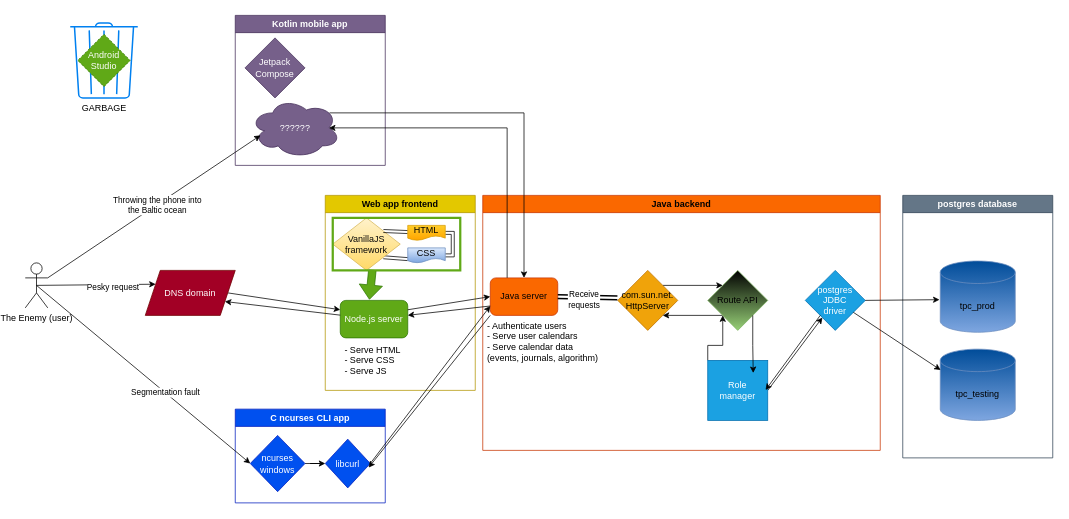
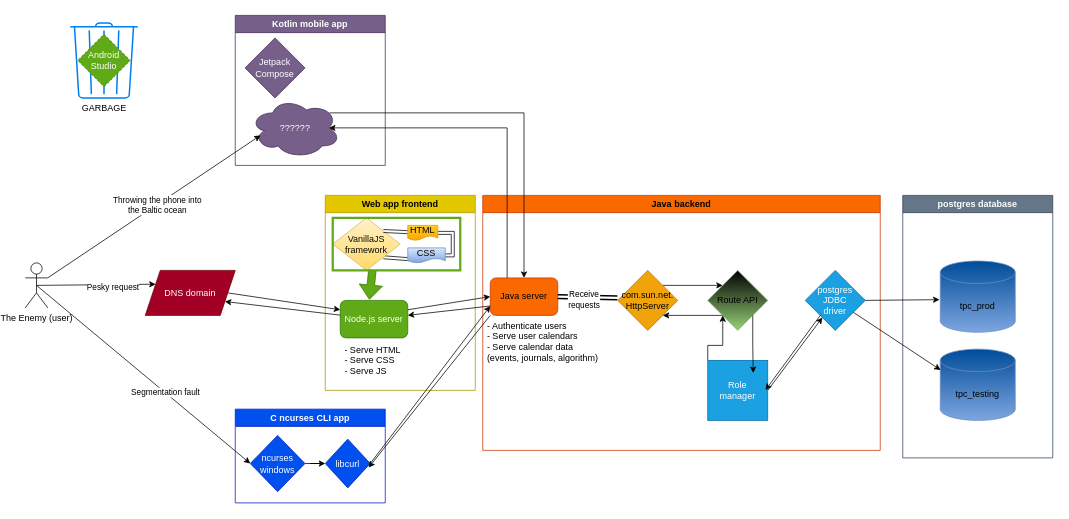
  <mxCell id="0" />
  <mxCell id="1" parent="0" />
  <mxCell id="2" value="Java backend" style="swimlane;whiteSpace=wrap;html=1;fillColor=#fa6800;fontColor=#000000;strokeColor=#C73500;" parent="1" vertex="1"><mxGeometry x="630" y="260" width="530" height="340" as="geometry" /></mxCell>
  <mxCell id="3" value="Java server" style="rounded=1;whiteSpace=wrap;html=1;fillColor=#fa6800;fontColor=#000000;strokeColor=#C73500;" parent="2" vertex="1"><mxGeometry x="10" y="110" width="90" height="50" as="geometry" /></mxCell>
  <mxCell id="4" value="- Authenticate users&lt;div&gt;- Serve user calendars&lt;/div&gt;&lt;div&gt;- Serve calendar data (events, journals, algorithm)&lt;/div&gt;" style="text;strokeColor=none;fillColor=none;align=left;verticalAlign=middle;spacingLeft=4;spacingRight=4;overflow=hidden;points=[[0,0.5],[1,0.5]];portConstraint=eastwest;rotatable=0;whiteSpace=wrap;html=1;" parent="2" vertex="1"><mxGeometry y="160" width="160" height="70" as="geometry" /></mxCell>
  <mxCell id="5" value="postgres&lt;div&gt;JDBC&lt;/div&gt;&lt;div&gt;driver&lt;/div&gt;" style="rhombus;whiteSpace=wrap;html=1;fillColor=#1ba1e2;fontColor=#ffffff;strokeColor=#006EAF;" parent="2" vertex="1"><mxGeometry x="430" y="100" width="80" height="80" as="geometry" /></mxCell>
  <mxCell id="6" style="edgeStyle=orthogonalEdgeStyle;rounded=0;orthogonalLoop=1;jettySize=auto;html=1;exitX=1;exitY=0;exitDx=0;exitDy=0;entryX=0;entryY=0;entryDx=0;entryDy=0;" parent="2" source="7" target="11" edge="1"><mxGeometry relative="1" as="geometry" /></mxCell>
  <mxCell id="7" value="com.sun.net.&lt;div&gt;HttpServer&lt;/div&gt;" style="rhombus;whiteSpace=wrap;html=1;fillColor=#f0a30a;fontColor=#000000;strokeColor=#BD7000;" parent="2" vertex="1"><mxGeometry x="180" y="100" width="80" height="80" as="geometry" /></mxCell>
  <mxCell id="8" style="rounded=0;orthogonalLoop=1;jettySize=auto;html=1;exitX=-0.006;exitY=0.458;exitDx=0;exitDy=0;entryX=1;entryY=0.5;entryDx=0;entryDy=0;shape=link;strokeWidth=2;exitPerimeter=0;" parent="2" source="7" target="3" edge="1"><mxGeometry relative="1" as="geometry" /></mxCell>
  <mxCell id="9" value="Receive&lt;div&gt;requests&lt;/div&gt;" style="edgeLabel;html=1;align=center;verticalAlign=middle;resizable=0;points=[];" parent="8" vertex="1" connectable="0"><mxGeometry x="0.141" y="3" relative="1" as="geometry"><mxPoint as="offset" /></mxGeometry></mxCell>
  <mxCell id="10" style="edgeStyle=orthogonalEdgeStyle;rounded=0;orthogonalLoop=1;jettySize=auto;html=1;exitX=0;exitY=1;exitDx=0;exitDy=0;entryX=1;entryY=1;entryDx=0;entryDy=0;" parent="2" source="11" target="7" edge="1"><mxGeometry relative="1" as="geometry" /></mxCell>
  <mxCell id="11" value="Route API" style="rhombus;whiteSpace=wrap;html=1;fillColor=#000000;strokeColor=#82b366;gradientColor=#97d077;" parent="2" vertex="1"><mxGeometry x="300" y="100" width="80" height="80" as="geometry" /></mxCell>
  <mxCell id="12" style="edgeStyle=orthogonalEdgeStyle;rounded=0;orthogonalLoop=1;jettySize=auto;html=1;exitX=0;exitY=0;exitDx=0;exitDy=0;entryX=0;entryY=1;entryDx=0;entryDy=0;" parent="2" source="14" target="11" edge="1"><mxGeometry relative="1" as="geometry" /></mxCell>
  <mxCell id="13" style="rounded=0;orthogonalLoop=1;jettySize=auto;html=1;exitX=1;exitY=0.5;exitDx=0;exitDy=0;" parent="2" source="14" target="5" edge="1"><mxGeometry relative="1" as="geometry" /></mxCell>
  <mxCell id="14" value="Role&lt;div&gt;manager&lt;/div&gt;" style="whiteSpace=wrap;html=1;fillColor=#1ba1e2;strokeColor=#006EAF;fontColor=#ffffff;rounded=0;" parent="2" vertex="1"><mxGeometry x="300" y="220" width="80" height="80" as="geometry" /></mxCell>
  <mxCell id="15" style="edgeStyle=orthogonalEdgeStyle;rounded=0;orthogonalLoop=1;jettySize=auto;html=1;exitX=1;exitY=1;exitDx=0;exitDy=0;entryX=0.758;entryY=0.21;entryDx=0;entryDy=0;entryPerimeter=0;" parent="2" source="11" target="14" edge="1"><mxGeometry relative="1" as="geometry" /></mxCell>
  <mxCell id="16" style="rounded=0;orthogonalLoop=1;jettySize=auto;html=1;exitX=0;exitY=1;exitDx=0;exitDy=0;entryX=0.964;entryY=0.494;entryDx=0;entryDy=0;entryPerimeter=0;" parent="2" source="5" target="14" edge="1"><mxGeometry relative="1" as="geometry" /></mxCell>
  <mxCell id="17" value="Web app frontend" style="swimlane;whiteSpace=wrap;html=1;fillColor=#e3c800;fontColor=#000000;strokeColor=#B09500;" parent="1" vertex="1"><mxGeometry x="420" y="260" width="200" height="260" as="geometry" /></mxCell>
  <mxCell id="18" value="Node.js server" style="rounded=1;whiteSpace=wrap;html=1;fillColor=#60a917;fontColor=#ffffff;strokeColor=#2D7600;" parent="17" vertex="1"><mxGeometry x="20" y="140" width="90" height="50" as="geometry" /></mxCell>
  <mxCell id="19" value="- Serve HTML&lt;div&gt;- Serve CSS&lt;/div&gt;&lt;div&gt;- Serve JS&lt;/div&gt;" style="text;strokeColor=none;fillColor=none;align=left;verticalAlign=middle;spacingLeft=4;spacingRight=4;overflow=hidden;points=[[0,0.5],[1,0.5]];portConstraint=eastwest;rotatable=0;whiteSpace=wrap;html=1;" parent="17" vertex="1"><mxGeometry x="20" y="190" width="100" height="60" as="geometry" /></mxCell>
  <mxCell id="20" style="rounded=0;orthogonalLoop=1;jettySize=auto;html=1;exitX=1;exitY=1;exitDx=0;exitDy=0;entryX=0;entryY=0.75;entryDx=0;entryDy=0;shape=link;" parent="17" source="21" target="25" edge="1"><mxGeometry relative="1" as="geometry" /></mxCell>
  <mxCell id="21" value="&lt;font color=&quot;#080808&quot;&gt;VanillaJS&lt;/font&gt;&lt;div&gt;&lt;font color=&quot;#080808&quot;&gt;framework&lt;/font&gt;&lt;/div&gt;" style="rhombus;whiteSpace=wrap;html=1;fillColor=#fff2cc;gradientColor=#ffd966;strokeColor=#d6b656;" parent="17" vertex="1"><mxGeometry x="10" y="30" width="90" height="70" as="geometry" /></mxCell>
  <mxCell id="22" style="edgeStyle=orthogonalEdgeStyle;rounded=0;orthogonalLoop=1;jettySize=auto;html=1;exitX=1;exitY=0.5;exitDx=0;exitDy=0;entryX=1;entryY=0.5;entryDx=0;entryDy=0;shape=link;" parent="17" source="24" target="25" edge="1"><mxGeometry relative="1" as="geometry"><mxPoint x="180" y="80" as="targetPoint" /><Array as="points"><mxPoint x="170" y="50" /><mxPoint x="170" y="80" /></Array></mxGeometry></mxCell>
  <mxCell id="23" style="rounded=0;orthogonalLoop=1;jettySize=auto;html=1;entryX=1;entryY=0;entryDx=0;entryDy=0;shape=link;" parent="17" source="24" target="21" edge="1"><mxGeometry relative="1" as="geometry" /></mxCell>
- <mxCell id="24" value="&lt;font color=&quot;#000000&quot;&gt;HTML&lt;/font&gt;" style="shape=document;whiteSpace=wrap;html=1;boundedLbl=1;fillColor=#ffcd28;gradientColor=#ffa500;strokeColor=#d79b00;" parent="17" vertex="1"><mxGeometry x="110" y="40" width="50" height="20" as="geometry" /></mxCell>
+ <mxCell id="24" value="&lt;font color=&quot;#000000&quot;&gt;HTML&lt;/font&gt;" style="shape=document;whiteSpace=wrap;html=1;boundedLbl=1;fillColor=#ffcd28;gradientColor=#ffa500;strokeColor=#d79b00;" parent="17" vertex="1"><mxGeometry x="110" y="40" width="40" height="20" as="geometry" /></mxCell>
  <mxCell id="25" value="&lt;font color=&quot;#000000&quot;&gt;CSS&lt;/font&gt;" style="shape=document;whiteSpace=wrap;html=1;boundedLbl=1;fillColor=#dae8fc;gradientColor=#7ea6e0;strokeColor=#6c8ebf;" parent="17" vertex="1"><mxGeometry x="110" y="70" width="50" height="20" as="geometry" /></mxCell>
  <mxCell id="26" value="" style="shape=flexArrow;endArrow=classic;html=1;rounded=0;fillColor=#60a917;strokeColor=#2D7600;exitX=0.313;exitY=0.977;exitDx=0;exitDy=0;exitPerimeter=0;entryX=0.432;entryY=-0.019;entryDx=0;entryDy=0;entryPerimeter=0;" parent="17" source="27" target="18" edge="1"><mxGeometry width="50" height="50" relative="1" as="geometry"><mxPoint x="110" y="100" as="sourcePoint" /><mxPoint x="70" y="130" as="targetPoint" /></mxGeometry></mxCell>
  <mxCell id="27" value="" style="rounded=0;whiteSpace=wrap;html=1;perimeterSpacing=1;fillColor=none;fontColor=#ffffff;strokeColor=#60A917;strokeWidth=3;" parent="17" vertex="1"><mxGeometry x="10" y="30" width="170" height="70" as="geometry" /></mxCell>
  <mxCell id="28" value="Kotlin mobile app" style="swimlane;whiteSpace=wrap;html=1;fillColor=#76608a;fontColor=#ffffff;strokeColor=#432D57;" parent="1" vertex="1"><mxGeometry x="300" y="20" width="200" height="200" as="geometry" /></mxCell>
  <mxCell id="29" value="Jetpack&lt;div&gt;Compose&lt;/div&gt;" style="rhombus;whiteSpace=wrap;html=1;fillColor=#76608a;fontColor=#ffffff;strokeColor=#432D57;" parent="28" vertex="1"><mxGeometry x="13" y="30" width="80" height="80" as="geometry" /></mxCell>
  <mxCell id="30" value="postgres database" style="swimlane;whiteSpace=wrap;html=1;fillColor=#647687;fontColor=#ffffff;strokeColor=#314354;" parent="1" vertex="1"><mxGeometry x="1190" y="260" width="200" height="350" as="geometry" /></mxCell>
  <mxCell id="31" value="tpc_prod" style="shape=cylinder3;whiteSpace=wrap;html=1;boundedLbl=1;backgroundOutline=1;size=15;fillColor=#004C99;strokeColor=#6c8ebf;gradientColor=#7ea6e0;" parent="30" vertex="1"><mxGeometry x="50" y="87.5" width="100" height="95" as="geometry" /></mxCell>
  <mxCell id="32" value="tpc_testing" style="shape=cylinder3;whiteSpace=wrap;html=1;boundedLbl=1;backgroundOutline=1;size=15;fillColor=#004C99;strokeColor=#6c8ebf;gradientColor=#7ea6e0;" parent="30" vertex="1"><mxGeometry x="50" y="205" width="100" height="95" as="geometry" /></mxCell>
  <mxCell id="33" value="C ncurses CLI app" style="swimlane;whiteSpace=wrap;html=1;fillColor=#0050ef;fontColor=#ffffff;strokeColor=#001DBC;" parent="1" vertex="1"><mxGeometry x="300" y="545" width="200" height="125" as="geometry" /></mxCell>
  <mxCell id="34" value="libcurl" style="rhombus;whiteSpace=wrap;html=1;fillColor=#0050ef;fontColor=#ffffff;strokeColor=#001DBC;" parent="33" vertex="1"><mxGeometry x="120" y="40" width="60" height="65" as="geometry" /></mxCell>
  <mxCell id="35" value="" style="edgeStyle=orthogonalEdgeStyle;rounded=0;orthogonalLoop=1;jettySize=auto;html=1;" parent="33" source="36" target="34" edge="1"><mxGeometry relative="1" as="geometry" /></mxCell>
  <mxCell id="36" value="ncurses&lt;div&gt;windows&lt;/div&gt;" style="rhombus;whiteSpace=wrap;html=1;fillColor=#0050ef;fontColor=#ffffff;strokeColor=#001DBC;" parent="33" vertex="1"><mxGeometry x="20" y="35" width="73" height="75" as="geometry" /></mxCell>
  <mxCell id="37" style="rounded=0;orthogonalLoop=1;jettySize=auto;html=1;exitX=0.5;exitY=0.5;exitDx=0;exitDy=0;exitPerimeter=0;entryX=0;entryY=0.25;entryDx=0;entryDy=0;" parent="1" source="41" target="43" edge="1"><mxGeometry relative="1" as="geometry" /></mxCell>
  <mxCell id="38" value="Pesky request" style="edgeLabel;html=1;align=center;verticalAlign=middle;resizable=0;points=[];" parent="37" vertex="1" connectable="0"><mxGeometry x="0.267" y="-2" relative="1" as="geometry"><mxPoint as="offset" /></mxGeometry></mxCell>
  <mxCell id="39" style="rounded=0;orthogonalLoop=1;jettySize=auto;html=1;exitX=0.5;exitY=0.5;exitDx=0;exitDy=0;exitPerimeter=0;entryX=0;entryY=0.5;entryDx=0;entryDy=0;" parent="1" source="41" target="36" edge="1"><mxGeometry relative="1" as="geometry" /></mxCell>
  <mxCell id="40" value="Segmentation fault" style="edgeLabel;html=1;align=center;verticalAlign=middle;resizable=0;points=[];" parent="39" vertex="1" connectable="0"><mxGeometry x="0.203" relative="1" as="geometry"><mxPoint as="offset" /></mxGeometry></mxCell>
  <mxCell id="41" value="The Enemy (user)" style="shape=umlActor;verticalLabelPosition=bottom;verticalAlign=top;html=1;outlineConnect=0;" parent="1" vertex="1"><mxGeometry x="20" y="350" width="30" height="60" as="geometry" /></mxCell>
  <mxCell id="42" style="rounded=0;orthogonalLoop=1;jettySize=auto;html=1;exitX=1;exitY=0.5;exitDx=0;exitDy=0;entryX=0;entryY=0.25;entryDx=0;entryDy=0;" parent="1" source="43" target="18" edge="1"><mxGeometry relative="1" as="geometry" /></mxCell>
  <mxCell id="43" value="DNS domain" style="shape=parallelogram;perimeter=parallelogramPerimeter;whiteSpace=wrap;html=1;fixedSize=1;fillColor=#a20025;fontColor=#ffffff;strokeColor=#6F0000;" parent="1" vertex="1"><mxGeometry x="180" y="360" width="120" height="60" as="geometry" /></mxCell>
  <mxCell id="44" style="rounded=0;orthogonalLoop=1;jettySize=auto;html=1;entryX=1;entryY=0.75;entryDx=0;entryDy=0;" parent="1" source="18" target="43" edge="1"><mxGeometry relative="1" as="geometry" /></mxCell>
  <mxCell id="45" style="rounded=0;orthogonalLoop=1;jettySize=auto;html=1;exitX=1;exitY=0.25;exitDx=0;exitDy=0;entryX=0;entryY=0.5;entryDx=0;entryDy=0;" parent="1" source="18" target="3" edge="1"><mxGeometry relative="1" as="geometry" /></mxCell>
  <mxCell id="46" style="rounded=0;orthogonalLoop=1;jettySize=auto;html=1;exitX=0;exitY=0.75;exitDx=0;exitDy=0;" parent="1" source="3" target="18" edge="1"><mxGeometry relative="1" as="geometry" /></mxCell>
  <mxCell id="47" style="rounded=0;orthogonalLoop=1;jettySize=auto;html=1;exitX=1;exitY=0.5;exitDx=0;exitDy=0;entryX=0;entryY=0.75;entryDx=0;entryDy=0;" parent="1" source="34" target="3" edge="1"><mxGeometry relative="1" as="geometry"><mxPoint x="710" y="460" as="targetPoint" /></mxGeometry></mxCell>
  <mxCell id="48" style="rounded=0;orthogonalLoop=1;jettySize=auto;html=1;exitX=0;exitY=1;exitDx=0;exitDy=0;entryX=0.963;entryY=0.584;entryDx=0;entryDy=0;entryPerimeter=0;" parent="1" source="3" target="34" edge="1"><mxGeometry relative="1" as="geometry" /></mxCell>
  <mxCell id="49" style="edgeStyle=orthogonalEdgeStyle;rounded=0;orthogonalLoop=1;jettySize=auto;html=1;exitX=0.88;exitY=0.25;exitDx=0;exitDy=0;exitPerimeter=0;" parent="1" source="50" target="3" edge="1"><mxGeometry relative="1" as="geometry" /></mxCell>
  <mxCell id="50" value="??????" style="ellipse;shape=cloud;whiteSpace=wrap;html=1;fillColor=#76608a;fontColor=#ffffff;strokeColor=#432D57;" parent="1" vertex="1"><mxGeometry x="320" y="130" width="120" height="80" as="geometry" /></mxCell>
  <mxCell id="51" style="rounded=0;orthogonalLoop=1;jettySize=auto;html=1;entryX=0.114;entryY=0.625;entryDx=0;entryDy=0;entryPerimeter=0;" parent="1" source="41" target="50" edge="1"><mxGeometry relative="1" as="geometry" /></mxCell>
  <mxCell id="52" value="Throwing the phone into&lt;div&gt;the Baltic ocean&lt;/div&gt;" style="edgeLabel;html=1;align=center;verticalAlign=middle;resizable=0;points=[];" parent="51" vertex="1" connectable="0"><mxGeometry x="0.027" relative="1" as="geometry"><mxPoint as="offset" /></mxGeometry></mxCell>
  <mxCell id="53" style="edgeStyle=orthogonalEdgeStyle;rounded=0;orthogonalLoop=1;jettySize=auto;html=1;exitX=0.25;exitY=0;exitDx=0;exitDy=0;entryX=0.875;entryY=0.5;entryDx=0;entryDy=0;entryPerimeter=0;" parent="1" source="3" target="50" edge="1"><mxGeometry relative="1" as="geometry"><mxPoint x="662.167" y="180" as="targetPoint" /><Array as="points"><mxPoint x="663" y="170" /></Array></mxGeometry></mxCell>
  <mxCell id="54" style="rounded=0;orthogonalLoop=1;jettySize=auto;html=1;exitX=1;exitY=0.5;exitDx=0;exitDy=0;entryX=-0.01;entryY=0.543;entryDx=0;entryDy=0;entryPerimeter=0;" parent="1" source="5" target="31" edge="1"><mxGeometry relative="1" as="geometry" /></mxCell>
  <mxCell id="55" style="rounded=0;orthogonalLoop=1;jettySize=auto;html=1;entryX=0.005;entryY=0.293;entryDx=0;entryDy=0;entryPerimeter=0;" parent="1" source="5" target="32" edge="1"><mxGeometry relative="1" as="geometry" /></mxCell>
  <mxCell id="56" value="&lt;font color=&quot;#000000&quot;&gt;GARBAGE&lt;/font&gt;" style="html=1;verticalLabelPosition=bottom;align=center;labelBackgroundColor=#ffffff;verticalAlign=top;strokeWidth=2;strokeColor=#0080F0;shadow=0;dashed=0;shape=mxgraph.ios7.icons.trashcan;" parent="1" vertex="1"><mxGeometry x="80" y="30" width="90" height="100" as="geometry" /></mxCell>
  <mxCell id="57" value="Android&lt;div&gt;Studio&lt;/div&gt;" style="rhombus;whiteSpace=wrap;html=1;fillColor=#60a917;fontColor=#ffffff;strokeColor=#2D7600;dashed=1;" parent="1" vertex="1"><mxGeometry x="90" y="45" width="70" height="70" as="geometry" /></mxCell>
